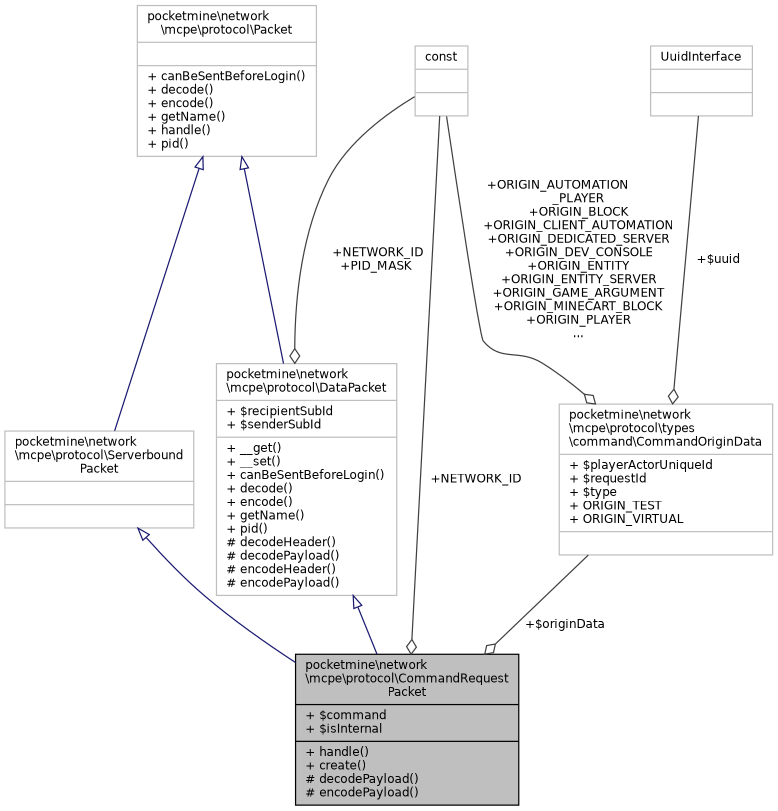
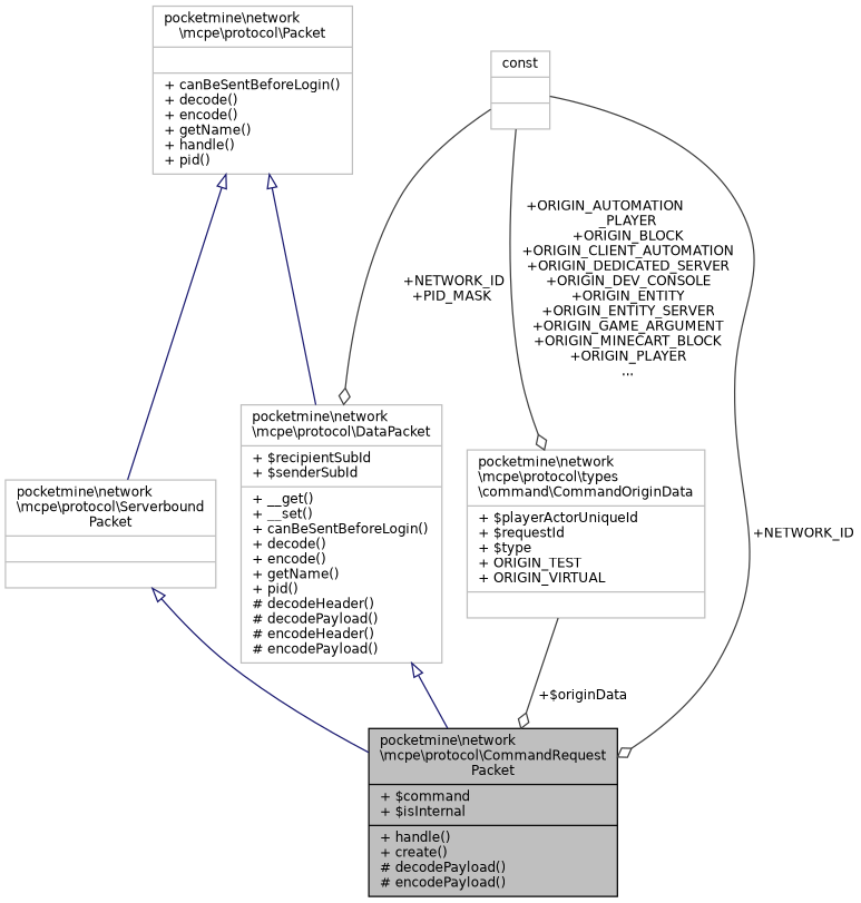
  digraph {
    node [color=grey75 fillcolor=white fontname=Helvetica fontsize=10 shape=record style=filled]
    edge [color=grey25 fontname=Helvetica fontsize=10 labelfontname=Helvetica labelfontsize=10 style=solid arrowhead=odiamond]
    n1 [color=black fillcolor=grey75 fontcolor=black height=0.2 label="{pocketmine\\network\l\\mcpe\\protocol\\CommandRequest\lPacket\n|+ $command\l+ $isInternal\l|+ handle()\l+ create()\l# decodePayload()\l# encodePayload()\l}" width=0.4]
    n2 [height=0.2 label="{pocketmine\\network\l\\mcpe\\protocol\\DataPacket\n|+ $recipientSubId\l+ $senderSubId\l|+ __get()\l+ __set()\l+ canBeSentBeforeLogin()\l+ decode()\l+ encode()\l+ getName()\l+ pid()\l# decodeHeader()\l# decodePayload()\l# encodeHeader()\l# encodePayload()\l}" width=0.4]
    n3 [height=0.2 label="{pocketmine\\network\l\\mcpe\\protocol\\Packet\n||+ canBeSentBeforeLogin()\l+ decode()\l+ encode()\l+ getName()\l+ handle()\l+ pid()\l}" width=0.4]
    n4 [height=0.2 label="{pocketmine\\network\l\\mcpe\\protocol\\Serverbound\lPacket\n||}" width=0.4]
    n5 [height=0.2 label="{const\n||}" width=0.4]
    n6 [height=0.2 label="{pocketmine\\network\l\\mcpe\\protocol\\types\l\\command\\CommandOriginData\n|+ $playerActorUniqueId\l+ $requestId\l+ $type\l+ ORIGIN_TEST\l+ ORIGIN_VIRTUAL\l|}" width=0.4]
-   n7 [height=0.2 label="{UuidInterface\n||}" width=0.4]
    n2 -> n1 [arrowtail=onormal color=midnightblue dir=back arrowhead=""]
    n3 -> n2 [arrowtail=onormal color=midnightblue dir=back arrowhead=""]
    n3 -> n4 [arrowtail=onormal color=midnightblue dir=back arrowhead=""]
    n4 -> n1 [arrowtail=onormal color=midnightblue dir=back arrowhead=""]
    n5 -> n1 [label=" +NETWORK_ID"]
    n5 -> n2 [label=" +NETWORK_ID\n+PID_MASK"]
    n5 -> n6 [label=" +ORIGIN_AUTOMATION\l_PLAYER\n+ORIGIN_BLOCK\n+ORIGIN_CLIENT_AUTOMATION\n+ORIGIN_DEDICATED_SERVER\n+ORIGIN_DEV_CONSOLE\n+ORIGIN_ENTITY\n+ORIGIN_ENTITY_SERVER\n+ORIGIN_GAME_ARGUMENT\n+ORIGIN_MINECART_BLOCK\n+ORIGIN_PLAYER\n..."]
    n6 -> n1 [label=" +$originData"]
-   n7 -> n6 [label=" +$uuid"]
  }
